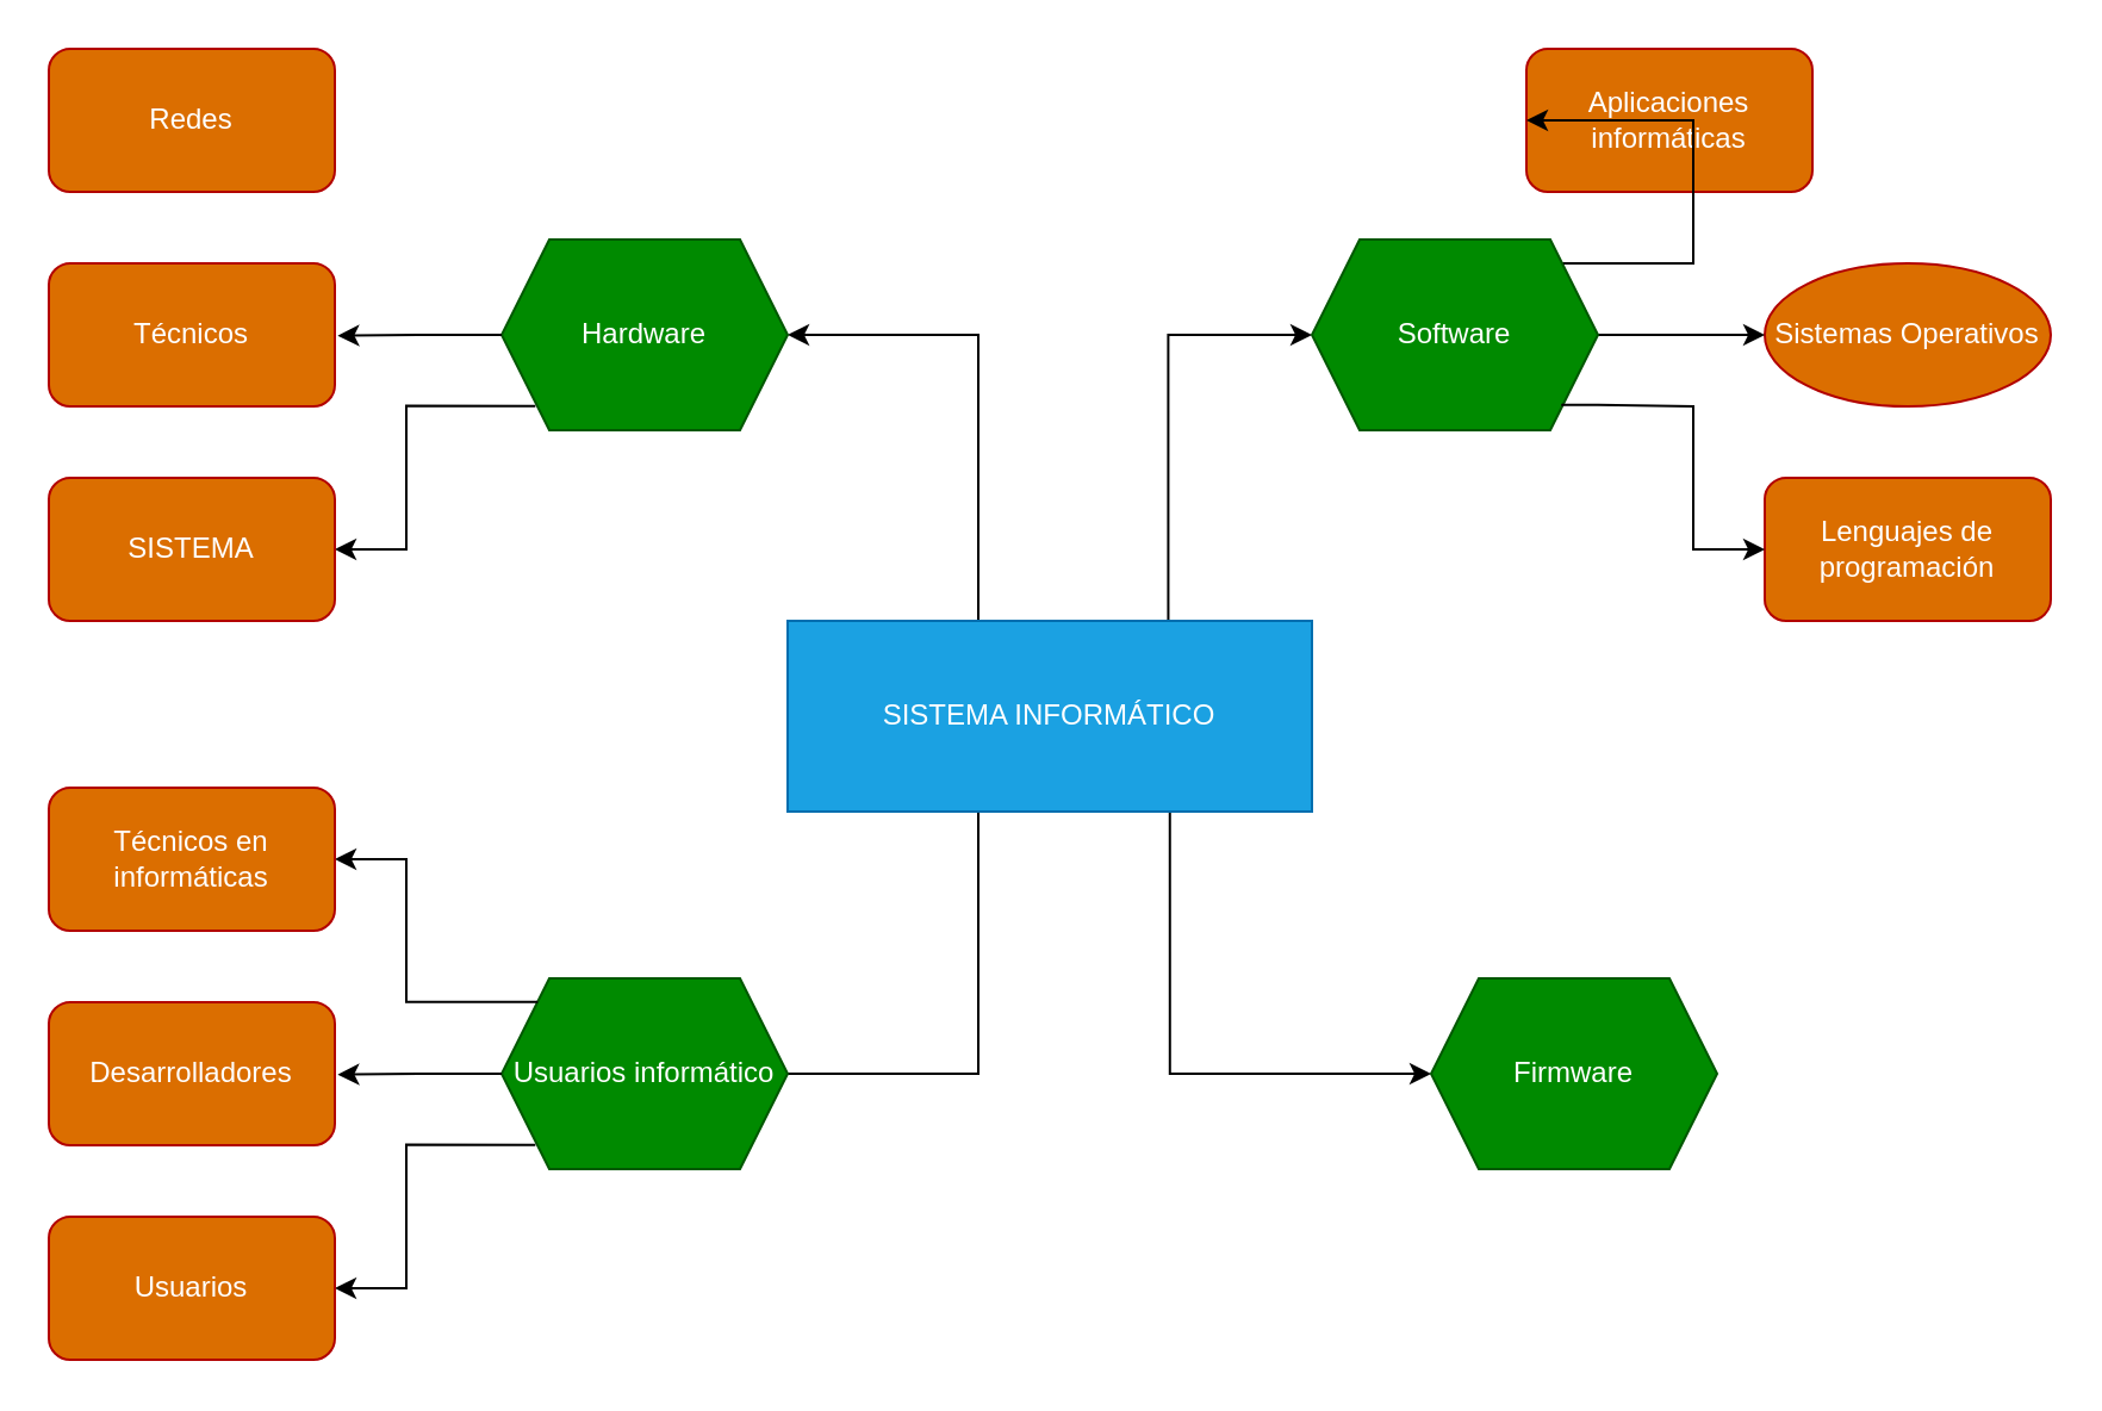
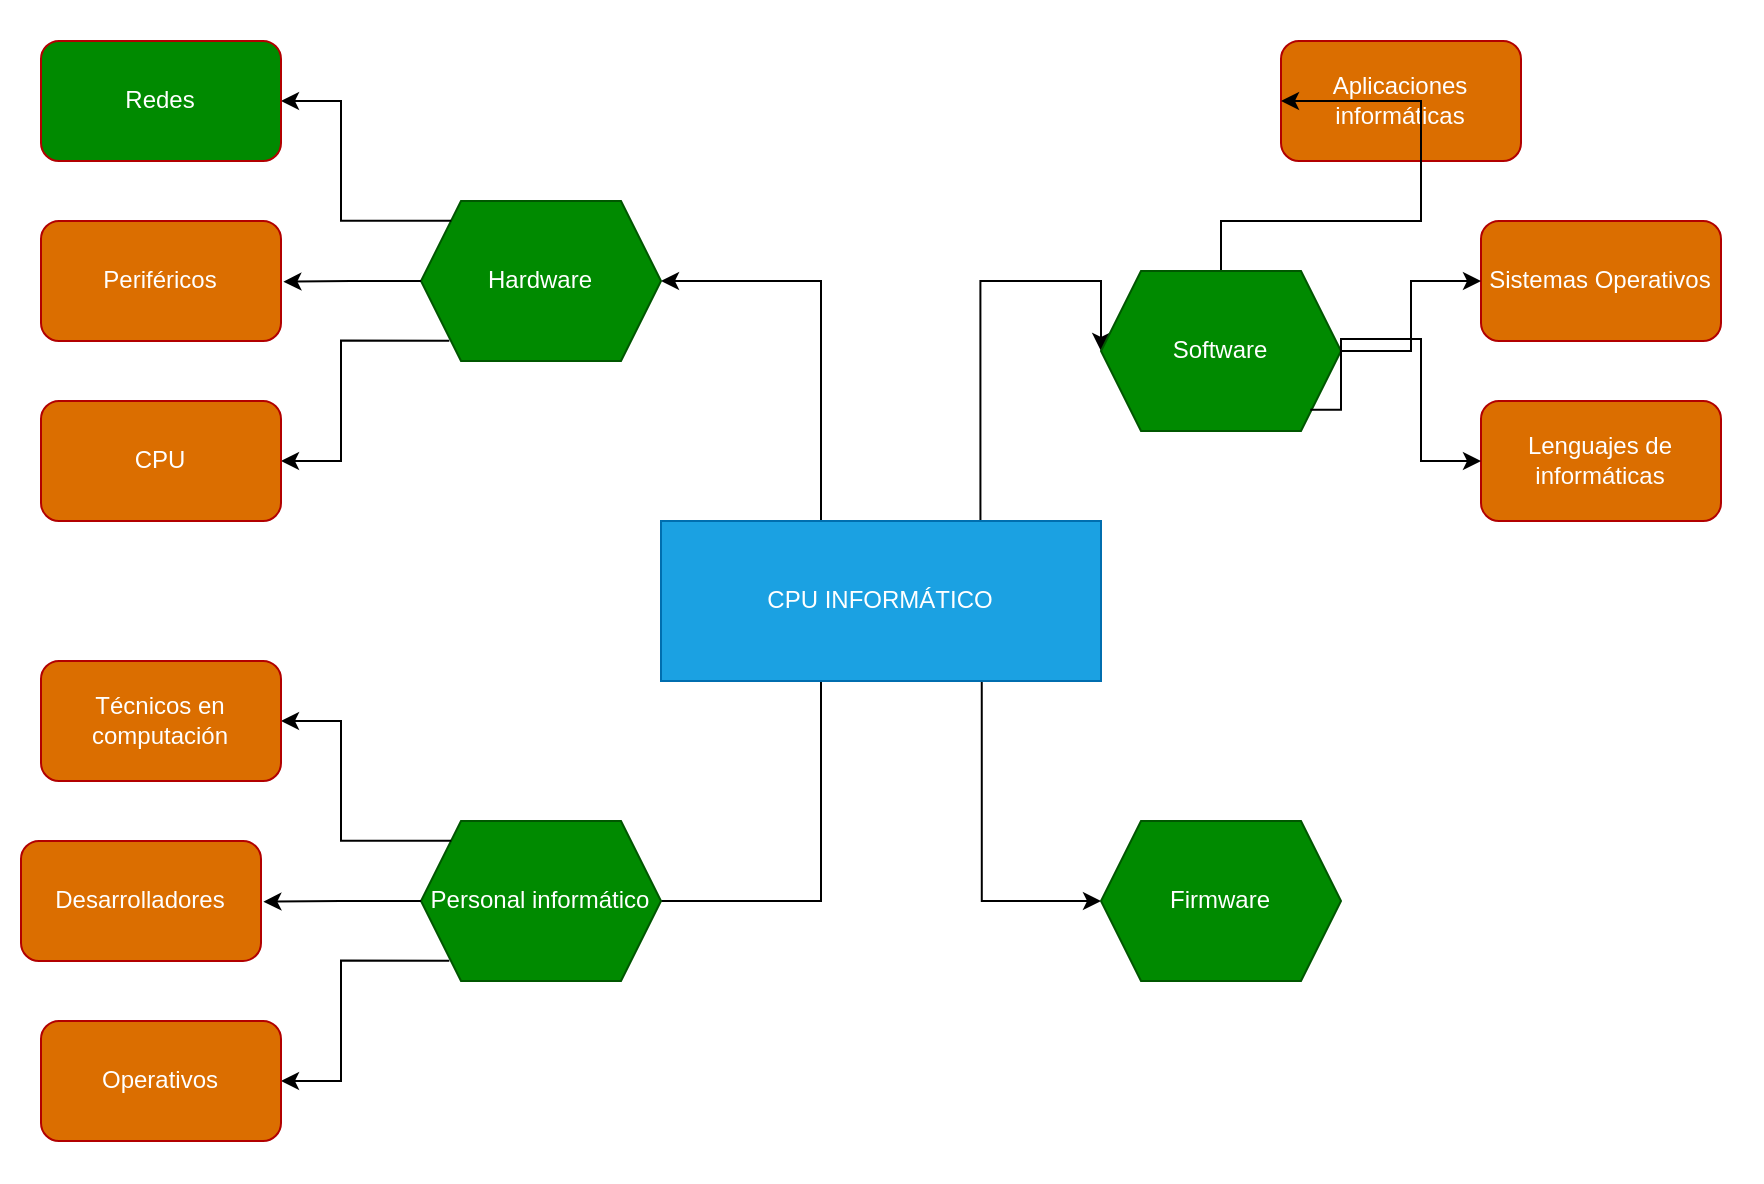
  <mxCell id="0" />
  <mxCell id="1" parent="0" />
  <mxCell id="2" style="edgeStyle=orthogonalEdgeStyle;rounded=0;orthogonalLoop=1;jettySize=auto;html=1;entryX=0;entryY=0.5;entryDx=0;entryDy=0;exitX=0.729;exitY=1;exitDx=0;exitDy=0;exitPerimeter=0;" edge="1" parent="1" source="6" target="13"><mxGeometry relative="1" as="geometry" /></mxCell>
  <mxCell id="3" style="edgeStyle=orthogonalEdgeStyle;rounded=0;orthogonalLoop=1;jettySize=auto;html=1;entryX=1;entryY=0.5;entryDx=0;entryDy=0;" edge="1" parent="1" source="6" target="14"><mxGeometry relative="1" as="geometry"><mxPoint x="320" y="100" as="targetPoint" /><Array as="points"><mxPoint x="410" y="140" /></Array></mxGeometry></mxCell>
  <mxCell id="4" style="edgeStyle=orthogonalEdgeStyle;rounded=0;orthogonalLoop=1;jettySize=auto;html=1;" edge="1" parent="1"><mxGeometry relative="1" as="geometry"><mxPoint x="410" y="340" as="sourcePoint" /><mxPoint x="310" y="450" as="targetPoint" /><Array as="points"><mxPoint x="410" y="450" /></Array></mxGeometry></mxCell>
  <mxCell id="5" style="edgeStyle=orthogonalEdgeStyle;rounded=0;orthogonalLoop=1;jettySize=auto;html=1;entryX=0;entryY=0.5;entryDx=0;entryDy=0;exitX=0.726;exitY=0.011;exitDx=0;exitDy=0;exitPerimeter=0;" edge="1" parent="1" source="6" target="12"><mxGeometry relative="1" as="geometry"><mxPoint x="450.25" y="80" as="targetPoint" /><mxPoint x="489.94" y="200" as="sourcePoint" /><Array as="points"><mxPoint x="490" y="140" /></Array></mxGeometry></mxCell>
- <mxCell id="6" value="SISTEMA INFORMÁTICO" style="rounded=0;whiteSpace=wrap;html=1;fillColor=#1ba1e2;strokeColor=#006EAF;fontColor=#ffffff;" vertex="1" parent="1"><mxGeometry x="330" y="260" width="220" height="80" as="geometry" /></mxCell>
- <mxCell id="7" value="Sistemas Operativos" style="ellipse;whiteSpace=wrap;html=1;fillColor=#DB6E00;strokeColor=#B20000;fontColor=#ffffff;" vertex="1" parent="1"><mxGeometry x="740" y="110" width="120" height="60" as="geometry" /></mxCell>
+ <mxCell id="6" value="CPU INFORMÁTICO" style="rounded=0;whiteSpace=wrap;html=1;fillColor=#1ba1e2;strokeColor=#006EAF;fontColor=#ffffff;" vertex="1" parent="1"><mxGeometry x="330" y="260" width="220" height="80" as="geometry" /></mxCell>
+ <mxCell id="7" value="Sistemas Operativos" style="rounded=1;whiteSpace=wrap;html=1;fillColor=#DB6E00;strokeColor=#B20000;fontColor=#ffffff;" vertex="1" parent="1"><mxGeometry x="740" y="110" width="120" height="60" as="geometry" /></mxCell>
  <mxCell id="8" value="Aplicaciones informáticas" style="rounded=1;whiteSpace=wrap;html=1;fillColor=#DB6E00;strokeColor=#B20000;fontColor=#ffffff;" vertex="1" parent="1"><mxGeometry x="640" y="20" width="120" height="60" as="geometry" /></mxCell>
- <mxCell id="9" value="Lenguajes de programación" style="rounded=1;whiteSpace=wrap;html=1;fillColor=#DB6E00;strokeColor=#B20000;fontColor=#ffffff;" vertex="1" parent="1"><mxGeometry x="740" y="200" width="120" height="60" as="geometry" /></mxCell>
+ <mxCell id="9" value="Lenguajes de informáticas" style="rounded=1;whiteSpace=wrap;html=1;fillColor=#DB6E00;strokeColor=#B20000;fontColor=#ffffff;" vertex="1" parent="1"><mxGeometry x="740" y="200" width="120" height="60" as="geometry" /></mxCell>
  <mxCell id="10" style="edgeStyle=orthogonalEdgeStyle;rounded=0;orthogonalLoop=1;jettySize=auto;html=1;entryX=0;entryY=0.5;entryDx=0;entryDy=0;" edge="1" parent="1" source="12" target="7"><mxGeometry relative="1" as="geometry" /></mxCell>
  <mxCell id="11" style="edgeStyle=orthogonalEdgeStyle;rounded=0;orthogonalLoop=1;jettySize=auto;html=1;entryX=0;entryY=0.5;entryDx=0;entryDy=0;" edge="1" parent="1" source="12" target="8"><mxGeometry relative="1" as="geometry"><Array as="points"><mxPoint x="710" y="110" /><mxPoint x="710" y="50" /></Array></mxGeometry></mxCell>
- <mxCell id="12" value="Software" style="shape=hexagon;perimeter=hexagonPerimeter2;whiteSpace=wrap;html=1;fixedSize=1;fillColor=#008a00;strokeColor=#005700;fontColor=#ffffff;" vertex="1" parent="1"><mxGeometry x="550" y="100" width="120" height="80" as="geometry" /></mxCell>
- <mxCell id="13" value="Firmware" style="shape=hexagon;perimeter=hexagonPerimeter2;whiteSpace=wrap;html=1;fixedSize=1;fillColor=#008a00;strokeColor=#005700;fontColor=#ffffff;" vertex="1" parent="1"><mxGeometry x="600" y="410" width="120" height="80" as="geometry" /></mxCell>
+ <mxCell id="12" value="Software" style="shape=hexagon;perimeter=hexagonPerimeter2;whiteSpace=wrap;html=1;fixedSize=1;fillColor=#008a00;strokeColor=#005700;fontColor=#ffffff;" vertex="1" parent="1"><mxGeometry x="550" y="135" width="120" height="80" as="geometry" /></mxCell>
+ <mxCell id="13" value="Firmware" style="shape=hexagon;perimeter=hexagonPerimeter2;whiteSpace=wrap;html=1;fixedSize=1;fillColor=#008a00;strokeColor=#005700;fontColor=#ffffff;" vertex="1" parent="1"><mxGeometry x="550" y="410" width="120" height="80" as="geometry" /></mxCell>
  <mxCell id="14" value="Hardware" style="shape=hexagon;perimeter=hexagonPerimeter2;whiteSpace=wrap;html=1;fixedSize=1;fillColor=#008a00;strokeColor=#005700;fontColor=#ffffff;" vertex="1" parent="1"><mxGeometry x="210" y="100" width="120" height="80" as="geometry" /></mxCell>
  <mxCell id="15" style="edgeStyle=orthogonalEdgeStyle;rounded=0;orthogonalLoop=1;jettySize=auto;html=1;exitX=0.872;exitY=0.867;exitDx=0;exitDy=0;exitPerimeter=0;" edge="1" parent="1" source="12"><mxGeometry relative="1" as="geometry"><mxPoint x="660" y="170" as="sourcePoint" /><mxPoint x="740" y="230" as="targetPoint" /><Array as="points"><mxPoint x="670" y="169" /><mxPoint x="710" y="170" /><mxPoint x="710" y="230" /></Array></mxGeometry></mxCell>
+ <mxCell id="16" style="edgeStyle=orthogonalEdgeStyle;rounded=0;orthogonalLoop=1;jettySize=auto;html=1;entryX=1;entryY=0.5;entryDx=0;entryDy=0;exitX=0.126;exitY=0.124;exitDx=0;exitDy=0;exitPerimeter=0;" edge="1" parent="1" source="14" target="18"><mxGeometry relative="1" as="geometry"><Array as="points"><mxPoint x="170" y="110" /><mxPoint x="170" y="50" /></Array></mxGeometry></mxCell>
  <mxCell id="17" style="edgeStyle=orthogonalEdgeStyle;rounded=0;orthogonalLoop=1;jettySize=auto;html=1;exitX=0.118;exitY=0.873;exitDx=0;exitDy=0;exitPerimeter=0;entryX=1;entryY=0.5;entryDx=0;entryDy=0;" edge="1" parent="1" source="14"><mxGeometry relative="1" as="geometry"><mxPoint x="140" y="230" as="targetPoint" /><Array as="points"><mxPoint x="170" y="170" /><mxPoint x="170" y="230" /></Array></mxGeometry></mxCell>
- <mxCell id="18" value="Redes" style="rounded=1;whiteSpace=wrap;html=1;fillColor=#DB6E00;strokeColor=#B20000;fontColor=#ffffff;" vertex="1" parent="1"><mxGeometry x="20" y="20" width="120" height="60" as="geometry" /></mxCell>
- <mxCell id="19" value="Técnicos" style="rounded=1;whiteSpace=wrap;html=1;fillColor=#DB6E00;strokeColor=#B20000;fontColor=#ffffff;" vertex="1" parent="1"><mxGeometry x="20" y="110" width="120" height="60" as="geometry" /></mxCell>
- <mxCell id="20" value="SISTEMA" style="rounded=1;whiteSpace=wrap;html=1;fillColor=#DB6E00;strokeColor=#B20000;fontColor=#ffffff;" vertex="1" parent="1"><mxGeometry x="20" y="200" width="120" height="60" as="geometry" /></mxCell>
+ <mxCell id="18" value="Redes" style="rounded=1;whiteSpace=wrap;html=1;fillColor=#008a00;strokeColor=#B20000;fontColor=#ffffff;" vertex="1" parent="1"><mxGeometry x="20" y="20" width="120" height="60" as="geometry" /></mxCell>
+ <mxCell id="19" value="Periféricos" style="rounded=1;whiteSpace=wrap;html=1;fillColor=#DB6E00;strokeColor=#B20000;fontColor=#ffffff;" vertex="1" parent="1"><mxGeometry x="20" y="110" width="120" height="60" as="geometry" /></mxCell>
+ <mxCell id="20" value="CPU" style="rounded=1;whiteSpace=wrap;html=1;fillColor=#DB6E00;strokeColor=#B20000;fontColor=#ffffff;" vertex="1" parent="1"><mxGeometry x="20" y="200" width="120" height="60" as="geometry" /></mxCell>
  <mxCell id="21" style="edgeStyle=orthogonalEdgeStyle;rounded=0;orthogonalLoop=1;jettySize=auto;html=1;entryX=1.01;entryY=0.506;entryDx=0;entryDy=0;entryPerimeter=0;" edge="1" parent="1" source="14" target="19"><mxGeometry relative="1" as="geometry" /></mxCell>
- <mxCell id="22" value="Usuarios informático" style="shape=hexagon;perimeter=hexagonPerimeter2;whiteSpace=wrap;html=1;fixedSize=1;fillColor=#008a00;strokeColor=#005700;fontColor=#ffffff;" vertex="1" parent="1"><mxGeometry x="210" y="410" width="120" height="80" as="geometry" /></mxCell>
+ <mxCell id="22" value="Personal informático" style="shape=hexagon;perimeter=hexagonPerimeter2;whiteSpace=wrap;html=1;fixedSize=1;fillColor=#008a00;strokeColor=#005700;fontColor=#ffffff;" vertex="1" parent="1"><mxGeometry x="210" y="410" width="120" height="80" as="geometry" /></mxCell>
  <mxCell id="23" style="edgeStyle=orthogonalEdgeStyle;rounded=0;orthogonalLoop=1;jettySize=auto;html=1;entryX=1;entryY=0.5;entryDx=0;entryDy=0;exitX=0.126;exitY=0.124;exitDx=0;exitDy=0;exitPerimeter=0;" edge="1" parent="1" source="22" target="25"><mxGeometry relative="1" as="geometry"><Array as="points"><mxPoint x="170" y="420" /><mxPoint x="170" y="360" /></Array></mxGeometry></mxCell>
  <mxCell id="24" style="edgeStyle=orthogonalEdgeStyle;rounded=0;orthogonalLoop=1;jettySize=auto;html=1;exitX=0.118;exitY=0.873;exitDx=0;exitDy=0;exitPerimeter=0;entryX=1;entryY=0.5;entryDx=0;entryDy=0;" edge="1" parent="1" source="22" target="27"><mxGeometry relative="1" as="geometry"><mxPoint x="150" y="430" as="targetPoint" /><Array as="points"><mxPoint x="170" y="480" /><mxPoint x="170" y="540" /></Array></mxGeometry></mxCell>
- <mxCell id="25" value="Técnicos en informáticas" style="rounded=1;whiteSpace=wrap;html=1;fillColor=#DB6E00;strokeColor=#B20000;fontColor=#ffffff;" vertex="1" parent="1"><mxGeometry x="20" y="330" width="120" height="60" as="geometry" /></mxCell>
- <mxCell id="26" value="Desarrolladores" style="rounded=1;whiteSpace=wrap;html=1;fillColor=#DB6E00;strokeColor=#B20000;fontColor=#ffffff;" vertex="1" parent="1"><mxGeometry x="20" y="420" width="120" height="60" as="geometry" /></mxCell>
- <mxCell id="27" value="Usuarios" style="rounded=1;whiteSpace=wrap;html=1;fillColor=#DB6E00;strokeColor=#B20000;fontColor=#ffffff;" vertex="1" parent="1"><mxGeometry x="20" y="510" width="120" height="60" as="geometry" /></mxCell>
+ <mxCell id="25" value="Técnicos en computación" style="rounded=1;whiteSpace=wrap;html=1;fillColor=#DB6E00;strokeColor=#B20000;fontColor=#ffffff;" vertex="1" parent="1"><mxGeometry x="20" y="330" width="120" height="60" as="geometry" /></mxCell>
+ <mxCell id="26" value="Desarrolladores" style="rounded=1;whiteSpace=wrap;html=1;fillColor=#DB6E00;strokeColor=#B20000;fontColor=#ffffff;" vertex="1" parent="1"><mxGeometry x="10" y="420" width="120" height="60" as="geometry" /></mxCell>
+ <mxCell id="27" value="Operativos" style="rounded=1;whiteSpace=wrap;html=1;fillColor=#DB6E00;strokeColor=#B20000;fontColor=#ffffff;" vertex="1" parent="1"><mxGeometry x="20" y="510" width="120" height="60" as="geometry" /></mxCell>
  <mxCell id="28" style="edgeStyle=orthogonalEdgeStyle;rounded=0;orthogonalLoop=1;jettySize=auto;html=1;entryX=1.01;entryY=0.506;entryDx=0;entryDy=0;entryPerimeter=0;" edge="1" parent="1" source="22" target="26"><mxGeometry relative="1" as="geometry" /></mxCell>
